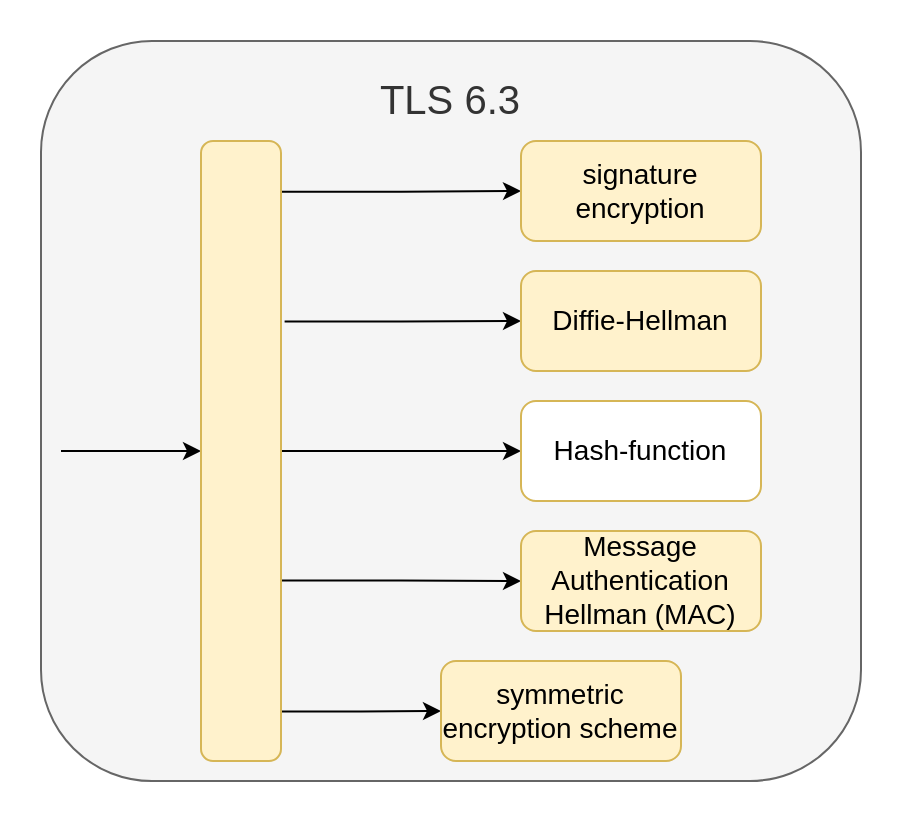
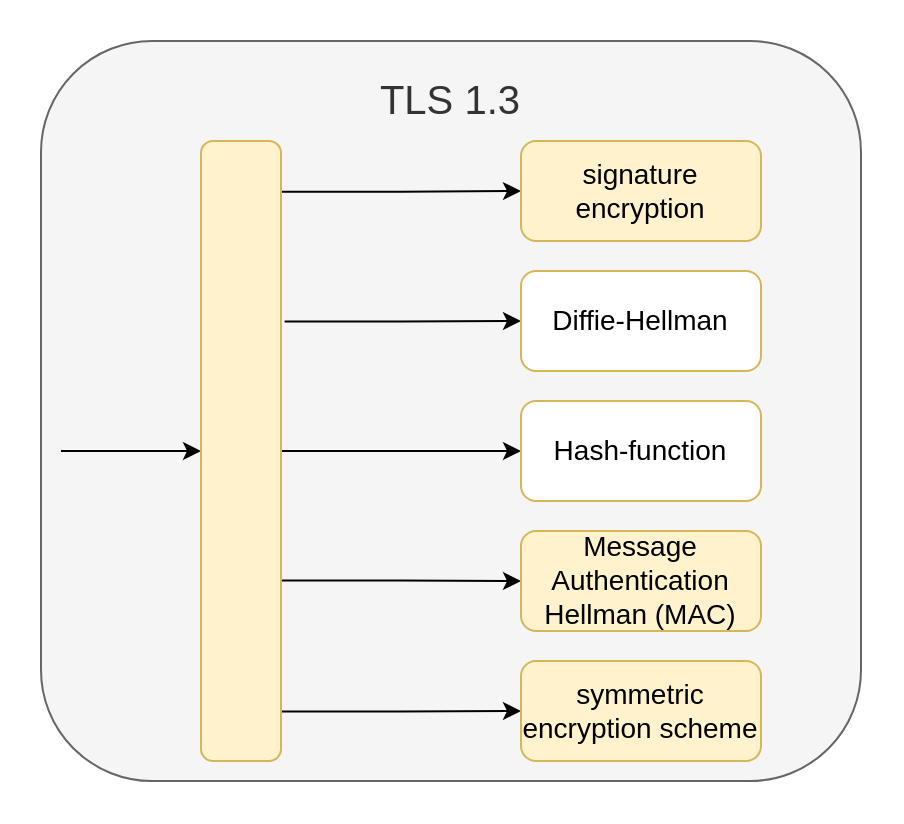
  <mxCell id="0" />
  <mxCell id="1" parent="0" />
- <mxCell id="2" value="&lt;font style=&quot;font-size: 20px&quot;&gt;TLS 6.3&lt;br&gt;&lt;br&gt;&lt;br&gt;&lt;br&gt;&lt;br&gt;&lt;br&gt;&lt;br&gt;&lt;br&gt;&lt;br&gt;&lt;br&gt;&lt;br&gt;&lt;br&gt;&lt;br&gt;&lt;br&gt;&lt;/font&gt;" style="rounded=1;whiteSpace=wrap;html=1;fillColor=#f5f5f5;strokeColor=#666666;fontColor=#333333;" vertex="1" parent="1"><mxGeometry x="20" y="20" width="410" height="370" as="geometry" /></mxCell>
+ <mxCell id="2" value="&lt;font style=&quot;font-size: 20px&quot;&gt;TLS 1.3&lt;br&gt;&lt;br&gt;&lt;br&gt;&lt;br&gt;&lt;br&gt;&lt;br&gt;&lt;br&gt;&lt;br&gt;&lt;br&gt;&lt;br&gt;&lt;br&gt;&lt;br&gt;&lt;br&gt;&lt;br&gt;&lt;/font&gt;" style="rounded=1;whiteSpace=wrap;html=1;fillColor=#f5f5f5;strokeColor=#666666;fontColor=#333333;" vertex="1" parent="1"><mxGeometry x="20" y="20" width="410" height="370" as="geometry" /></mxCell>
  <mxCell id="3" style="edgeStyle=orthogonalEdgeStyle;rounded=0;orthogonalLoop=1;jettySize=auto;html=1;exitX=1;exitY=0.082;exitDx=0;exitDy=0;entryX=0;entryY=0.5;entryDx=0;entryDy=0;exitPerimeter=0;" edge="1" parent="1" source="14" target="4"><mxGeometry relative="1" as="geometry" /></mxCell>
  <mxCell id="4" value="&lt;font style=&quot;font-size: 14px&quot;&gt;signature&lt;br&gt;encryption&lt;/font&gt;" style="rounded=1;whiteSpace=wrap;html=1;fillColor=#fff2cc;strokeColor=#d6b656;" vertex="1" parent="1"><mxGeometry x="260" y="70" width="120" height="50" as="geometry" /></mxCell>
  <mxCell id="5" style="edgeStyle=orthogonalEdgeStyle;rounded=0;orthogonalLoop=1;jettySize=auto;html=1;exitX=1.045;exitY=0.291;exitDx=0;exitDy=0;entryX=0;entryY=0.5;entryDx=0;entryDy=0;exitPerimeter=0;" edge="1" parent="1" source="14" target="6"><mxGeometry relative="1" as="geometry" /></mxCell>
- <mxCell id="6" value="&lt;span style=&quot;font-size: 14px&quot;&gt;Diffie-Hellman&lt;/span&gt;" style="rounded=1;whiteSpace=wrap;html=1;fillColor=#fff2cc;strokeColor=#d6b656;" vertex="1" parent="1"><mxGeometry x="260" y="135" width="120" height="50" as="geometry" /></mxCell>
+ <mxCell id="6" value="&lt;span style=&quot;font-size: 14px&quot;&gt;Diffie-Hellman&lt;/span&gt;" style="rounded=1;whiteSpace=wrap;html=1;fillColor=#ffffff;strokeColor=#d6b656;" vertex="1" parent="1"><mxGeometry x="260" y="135" width="120" height="50" as="geometry" /></mxCell>
  <mxCell id="7" style="edgeStyle=orthogonalEdgeStyle;rounded=0;orthogonalLoop=1;jettySize=auto;html=1;exitX=1;exitY=0.5;exitDx=0;exitDy=0;entryX=0;entryY=0.5;entryDx=0;entryDy=0;" edge="1" parent="1" source="14" target="8"><mxGeometry relative="1" as="geometry" /></mxCell>
  <mxCell id="8" value="&lt;span style=&quot;font-size: 14px&quot;&gt;Hash-function&lt;br&gt;&lt;/span&gt;" style="rounded=1;whiteSpace=wrap;html=1;fillColor=#ffffff;strokeColor=#d6b656;" vertex="1" parent="1"><mxGeometry x="260" y="200" width="120" height="50" as="geometry" /></mxCell>
  <mxCell id="9" style="edgeStyle=orthogonalEdgeStyle;rounded=0;orthogonalLoop=1;jettySize=auto;html=1;exitX=0.955;exitY=0.709;exitDx=0;exitDy=0;entryX=0;entryY=0.5;entryDx=0;entryDy=0;exitPerimeter=0;" edge="1" parent="1" source="14" target="10"><mxGeometry relative="1" as="geometry" /></mxCell>
  <mxCell id="10" value="&lt;span style=&quot;font-size: 14px&quot;&gt;Message Authentication Hellman (MAC)&lt;br&gt;&lt;/span&gt;" style="rounded=1;whiteSpace=wrap;html=1;fillColor=#fff2cc;strokeColor=#d6b656;" vertex="1" parent="1"><mxGeometry x="260" y="265" width="120" height="50" as="geometry" /></mxCell>
  <mxCell id="11" style="edgeStyle=orthogonalEdgeStyle;rounded=0;orthogonalLoop=1;jettySize=auto;html=1;exitX=0.92;exitY=0.92;exitDx=0;exitDy=0;entryX=0;entryY=0.5;entryDx=0;entryDy=0;exitPerimeter=0;" edge="1" parent="1" source="14" target="12"><mxGeometry relative="1" as="geometry" /></mxCell>
- <mxCell id="12" value="&lt;span style=&quot;font-size: 14px&quot;&gt;symmetric&lt;br&gt;encryption scheme&lt;br&gt;&lt;/span&gt;" style="rounded=1;whiteSpace=wrap;html=1;fillColor=#fff2cc;strokeColor=#d6b656;" vertex="1" parent="1"><mxGeometry x="220" y="330" width="120" height="50" as="geometry" /></mxCell>
+ <mxCell id="12" value="&lt;span style=&quot;font-size: 14px&quot;&gt;symmetric&lt;br&gt;encryption scheme&lt;br&gt;&lt;/span&gt;" style="rounded=1;whiteSpace=wrap;html=1;fillColor=#fff2cc;strokeColor=#d6b656;" vertex="1" parent="1"><mxGeometry x="260" y="330" width="120" height="50" as="geometry" /></mxCell>
  <mxCell id="13" style="edgeStyle=orthogonalEdgeStyle;rounded=0;orthogonalLoop=1;jettySize=auto;html=1;entryX=0;entryY=0.5;entryDx=0;entryDy=0;" edge="1" parent="1" target="14"><mxGeometry relative="1" as="geometry"><mxPoint x="30" y="225" as="sourcePoint" /><Array as="points"><mxPoint x="80" y="225" /><mxPoint x="80" y="225" /></Array></mxGeometry></mxCell>
  <mxCell id="14" value="" style="rounded=1;whiteSpace=wrap;html=1;fillColor=#fff2cc;strokeColor=#d6b656;" vertex="1" parent="1"><mxGeometry x="100" y="70" width="40" height="310" as="geometry" /></mxCell>
